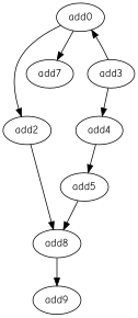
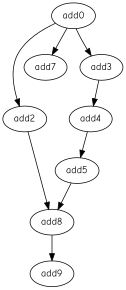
  strict digraph {
    fontname="Comic Neue"
    node [fontname="Comic Neue" opcode=add]
    edge [fontname="Comic Neue"]
    add4
    add5
    n3 [label=add8]
    add2
    n5 [label=add9]
    add0
    add7
    add3
    add4 -> add5
    add5 -> n3
    n3 -> n5
    add2 -> n3
    add0 -> add2
    add0 -> add7
    add3 -> add4
-   add3 -> add0
+   add0 -> add3
  }
